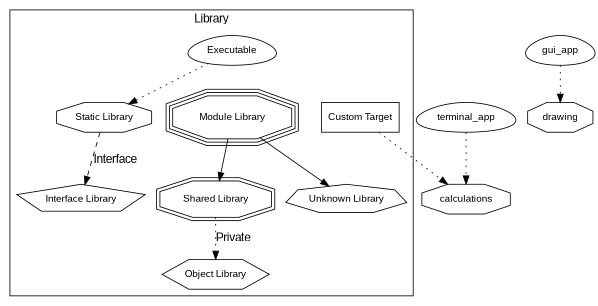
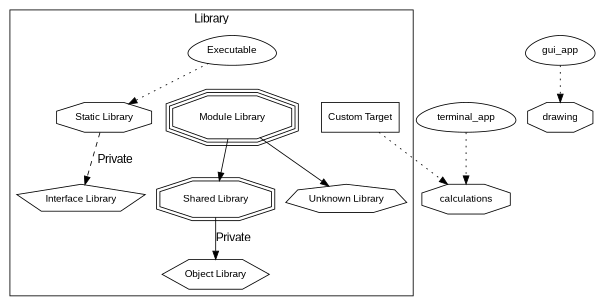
  digraph {
    fontname="Liberation Sans"
    node [fontname="Liberation Sans" fontsize=12 shape=egg]
    edge [fontname="Liberation Sans" style=dotted]
    n1 [label=Executable]
    n2 [label="Static Library" shape=octagon]
    n3 [label="Shared Library" shape=doubleoctagon]
    n4 [label="Module Library" shape=tripleoctagon]
    n5 [label="Custom Target" shape=box]
    n6 [label="Interface Library" shape=pentagon]
    n7 [label="Object Library" shape=hexagon]
    n8 [label="Unknown Library" shape=septagon]
    n9 [label=calculations shape=octagon]
    n10 [label=drawing shape=octagon]
    n11 [label=gui_app]
    n12 [label=terminal_app]
    subgraph cluster_1 {
      color=black
      label=Library
      n1
      n2
      n3
      n4
      n5
      n6
      n7
      n8
    }
    n1 -> n2
    n1 -> n4 [style=invis]
    n1 -> n5 [style=invis]
-   n2 -> n6 [label=Interface style=dashed]
-   n3 -> n7 [label=Private]
+   n2 -> n6 [label=Private style=dashed]
+   n3 -> n7 [label=Private style=solid]
    n4 -> n3 [style=solid]
    n4 -> n8 [style=solid]
    n5 -> n9
    n11 -> n10
    n12 -> n9
  }
